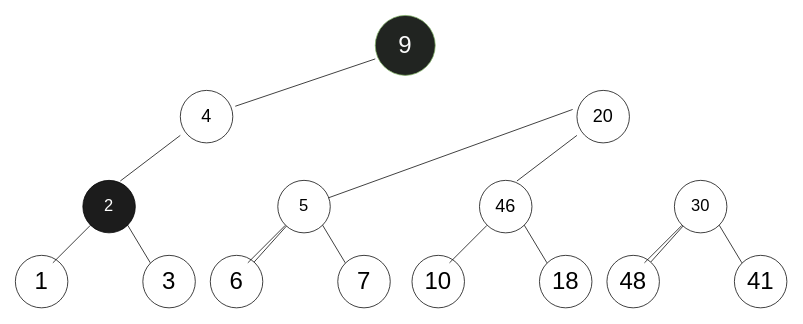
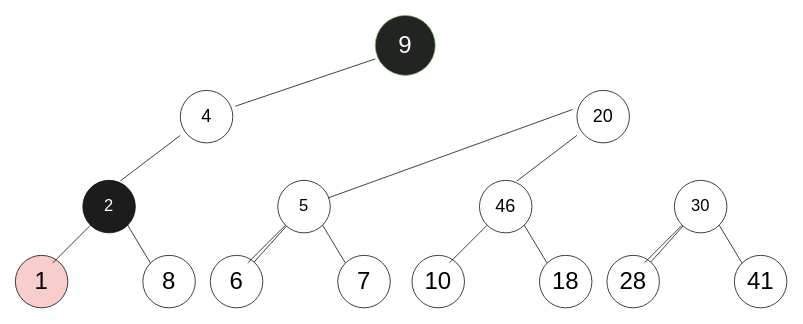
  <mxCell id="0" />
  <mxCell id="1" parent="0" />
  <mxCell id="2" value="&lt;font style=&quot;font-size: 24px&quot;&gt;4&lt;/font&gt;" style="ellipse;whiteSpace=wrap;html=1;aspect=fixed;fontSize=15;" parent="1" vertex="1"><mxGeometry x="240" y="120" width="70" height="70" as="geometry" /></mxCell>
  <mxCell id="3" value="" style="endArrow=none;html=1;exitX=0.714;exitY=0.012;exitDx=0;exitDy=0;exitPerimeter=0;" parent="1" source="5" edge="1"><mxGeometry width="50" height="50" relative="1" as="geometry"><mxPoint x="170" y="230" as="sourcePoint" /><mxPoint x="240" y="180" as="targetPoint" /></mxGeometry></mxCell>
  <mxCell id="4" value="" style="endArrow=none;html=1;" parent="1" source="10" target="11" edge="1"><mxGeometry width="50" height="50" relative="1" as="geometry"><mxPoint x="330" y="230" as="sourcePoint" /><mxPoint x="260" y="180" as="targetPoint" /></mxGeometry></mxCell>
  <mxCell id="5" value="&lt;font style=&quot;font-size: 22px&quot;&gt;2&lt;/font&gt;" style="ellipse;whiteSpace=wrap;html=1;aspect=fixed;fontColor=#FFFFFF;fillColor=#1C1C1C;" parent="1" vertex="1"><mxGeometry x="110" y="240" width="70" height="70" as="geometry" /></mxCell>
- <mxCell id="6" value="&lt;font style=&quot;font-size: 32px&quot;&gt;1&lt;/font&gt;" style="ellipse;whiteSpace=wrap;html=1;aspect=fixed;" parent="1" vertex="1"><mxGeometry x="20" y="340" width="70" height="70" as="geometry" /></mxCell>
- <mxCell id="7" value="&lt;font style=&quot;font-size: 32px&quot;&gt;3&lt;/font&gt;" style="ellipse;whiteSpace=wrap;html=1;aspect=fixed;" parent="1" vertex="1"><mxGeometry x="190" y="340" width="70" height="70" as="geometry" /></mxCell>
+ <mxCell id="6" value="&lt;font style=&quot;font-size: 32px&quot;&gt;1&lt;/font&gt;" style="ellipse;whiteSpace=wrap;html=1;aspect=fixed;fillColor=#f8cecc;" parent="1" vertex="1"><mxGeometry x="20" y="340" width="70" height="70" as="geometry" /></mxCell>
+ <mxCell id="7" value="&lt;font style=&quot;font-size: 32px&quot;&gt;8&lt;/font&gt;" style="ellipse;whiteSpace=wrap;html=1;aspect=fixed;" parent="1" vertex="1"><mxGeometry x="190" y="340" width="70" height="70" as="geometry" /></mxCell>
  <mxCell id="8" value="" style="endArrow=none;html=1;" parent="1" edge="1"><mxGeometry width="50" height="50" relative="1" as="geometry"><mxPoint x="70" y="350" as="sourcePoint" /><mxPoint x="120" y="300" as="targetPoint" /></mxGeometry></mxCell>
  <mxCell id="9" value="" style="endArrow=none;html=1;entryX=1;entryY=1;entryDx=0;entryDy=0;" parent="1" target="5" edge="1"><mxGeometry width="50" height="50" relative="1" as="geometry"><mxPoint x="200" y="350" as="sourcePoint" /><mxPoint x="160" y="300" as="targetPoint" /></mxGeometry></mxCell>
  <mxCell id="10" value="&lt;font style=&quot;font-size: 22px&quot;&gt;5&lt;/font&gt;" style="ellipse;whiteSpace=wrap;html=1;aspect=fixed;" parent="1" vertex="1"><mxGeometry x="370" y="240" width="70" height="70" as="geometry" /></mxCell>
  <mxCell id="11" value="&lt;font style=&quot;font-size: 32px&quot;&gt;6&lt;/font&gt;" style="ellipse;whiteSpace=wrap;html=1;aspect=fixed;" parent="1" vertex="1"><mxGeometry x="280" y="340" width="70" height="70" as="geometry" /></mxCell>
  <mxCell id="12" value="&lt;font style=&quot;font-size: 32px&quot;&gt;7&lt;/font&gt;" style="ellipse;whiteSpace=wrap;html=1;aspect=fixed;" parent="1" vertex="1"><mxGeometry x="450" y="340" width="70" height="70" as="geometry" /></mxCell>
  <mxCell id="13" value="" style="endArrow=none;html=1;" parent="1" edge="1"><mxGeometry width="50" height="50" relative="1" as="geometry"><mxPoint x="330" y="350" as="sourcePoint" /><mxPoint x="380" y="300" as="targetPoint" /></mxGeometry></mxCell>
  <mxCell id="14" value="" style="endArrow=none;html=1;entryX=1;entryY=1;entryDx=0;entryDy=0;" parent="1" target="10" edge="1"><mxGeometry width="50" height="50" relative="1" as="geometry"><mxPoint x="460" y="350" as="sourcePoint" /><mxPoint x="420" y="300" as="targetPoint" /></mxGeometry></mxCell>
  <mxCell id="15" value="&lt;font style=&quot;font-size: 24px&quot;&gt;20&lt;/font&gt;" style="ellipse;whiteSpace=wrap;html=1;aspect=fixed;" parent="1" vertex="1"><mxGeometry x="769" y="120" width="70" height="70" as="geometry" /></mxCell>
  <mxCell id="16" value="" style="endArrow=none;html=1;exitX=0.714;exitY=0.012;exitDx=0;exitDy=0;exitPerimeter=0;" parent="1" source="18" edge="1"><mxGeometry width="50" height="50" relative="1" as="geometry"><mxPoint x="699" y="230" as="sourcePoint" /><mxPoint x="769" y="180" as="targetPoint" /></mxGeometry></mxCell>
  <mxCell id="17" value="" style="endArrow=none;html=1;" parent="1" source="23" target="24" edge="1"><mxGeometry width="50" height="50" relative="1" as="geometry"><mxPoint x="859" y="230" as="sourcePoint" /><mxPoint x="789" y="180" as="targetPoint" /></mxGeometry></mxCell>
  <mxCell id="18" value="&lt;font style=&quot;font-size: 24px&quot;&gt;46&lt;/font&gt;" style="ellipse;whiteSpace=wrap;html=1;aspect=fixed;" parent="1" vertex="1"><mxGeometry x="639" y="240" width="70" height="70" as="geometry" /></mxCell>
  <mxCell id="19" value="&lt;font style=&quot;font-size: 32px&quot;&gt;10&lt;/font&gt;" style="ellipse;whiteSpace=wrap;html=1;aspect=fixed;" parent="1" vertex="1"><mxGeometry x="549" y="340" width="70" height="70" as="geometry" /></mxCell>
  <mxCell id="20" value="&lt;font style=&quot;font-size: 32px&quot;&gt;18&lt;/font&gt;" style="ellipse;whiteSpace=wrap;html=1;aspect=fixed;" parent="1" vertex="1"><mxGeometry x="719" y="340" width="70" height="70" as="geometry" /></mxCell>
  <mxCell id="21" value="" style="endArrow=none;html=1;" parent="1" edge="1"><mxGeometry width="50" height="50" relative="1" as="geometry"><mxPoint x="599" y="350" as="sourcePoint" /><mxPoint x="649" y="300" as="targetPoint" /></mxGeometry></mxCell>
  <mxCell id="22" value="" style="endArrow=none;html=1;entryX=1;entryY=1;entryDx=0;entryDy=0;" parent="1" target="18" edge="1"><mxGeometry width="50" height="50" relative="1" as="geometry"><mxPoint x="729" y="350" as="sourcePoint" /><mxPoint x="689" y="300" as="targetPoint" /></mxGeometry></mxCell>
  <mxCell id="23" value="&lt;font style=&quot;font-size: 22px&quot;&gt;30&lt;/font&gt;" style="ellipse;whiteSpace=wrap;html=1;aspect=fixed;" parent="1" vertex="1"><mxGeometry x="899" y="240" width="70" height="70" as="geometry" /></mxCell>
- <mxCell id="24" value="&lt;font style=&quot;font-size: 32px&quot;&gt;48&lt;/font&gt;" style="ellipse;whiteSpace=wrap;html=1;aspect=fixed;" parent="1" vertex="1"><mxGeometry x="809" y="340" width="70" height="70" as="geometry" /></mxCell>
+ <mxCell id="24" value="&lt;font style=&quot;font-size: 32px&quot;&gt;28&lt;/font&gt;" style="ellipse;whiteSpace=wrap;html=1;aspect=fixed;" parent="1" vertex="1"><mxGeometry x="809" y="340" width="70" height="70" as="geometry" /></mxCell>
  <mxCell id="25" value="&lt;font style=&quot;font-size: 32px&quot;&gt;41&lt;/font&gt;" style="ellipse;whiteSpace=wrap;html=1;aspect=fixed;" parent="1" vertex="1"><mxGeometry x="979" y="340" width="70" height="70" as="geometry" /></mxCell>
  <mxCell id="26" value="" style="endArrow=none;html=1;" parent="1" edge="1"><mxGeometry width="50" height="50" relative="1" as="geometry"><mxPoint x="859" y="350" as="sourcePoint" /><mxPoint x="909" y="300" as="targetPoint" /></mxGeometry></mxCell>
  <mxCell id="27" value="" style="endArrow=none;html=1;entryX=1;entryY=1;entryDx=0;entryDy=0;" parent="1" target="23" edge="1"><mxGeometry width="50" height="50" relative="1" as="geometry"><mxPoint x="989" y="350" as="sourcePoint" /><mxPoint x="949" y="300" as="targetPoint" /></mxGeometry></mxCell>
  <mxCell id="28" value="&lt;font style=&quot;font-size: 32px&quot;&gt;9&lt;/font&gt;" style="ellipse;whiteSpace=wrap;html=1;aspect=fixed;fillColor=#212421;strokeColor=#82b366;fontColor=#FAFAFA;" parent="1" vertex="1"><mxGeometry x="500" y="20" width="80" height="80" as="geometry" /></mxCell>
  <mxCell id="29" value="" style="endArrow=none;html=1;entryX=1.047;entryY=0.302;entryDx=0;entryDy=0;entryPerimeter=0;" parent="1" target="2" edge="1"><mxGeometry width="50" height="50" relative="1" as="geometry"><mxPoint x="500" y="78" as="sourcePoint" /><mxPoint x="510" y="260" as="targetPoint" /></mxGeometry></mxCell>
  <mxCell id="30" value="" style="endArrow=none;html=1;exitX=-0.082;exitY=0.363;exitDx=0;exitDy=0;exitPerimeter=0;" parent="1" source="15" target="10" edge="1"><mxGeometry width="50" height="50" relative="1" as="geometry"><mxPoint x="460" y="310" as="sourcePoint" /><mxPoint x="510" y="260" as="targetPoint" /></mxGeometry></mxCell>
